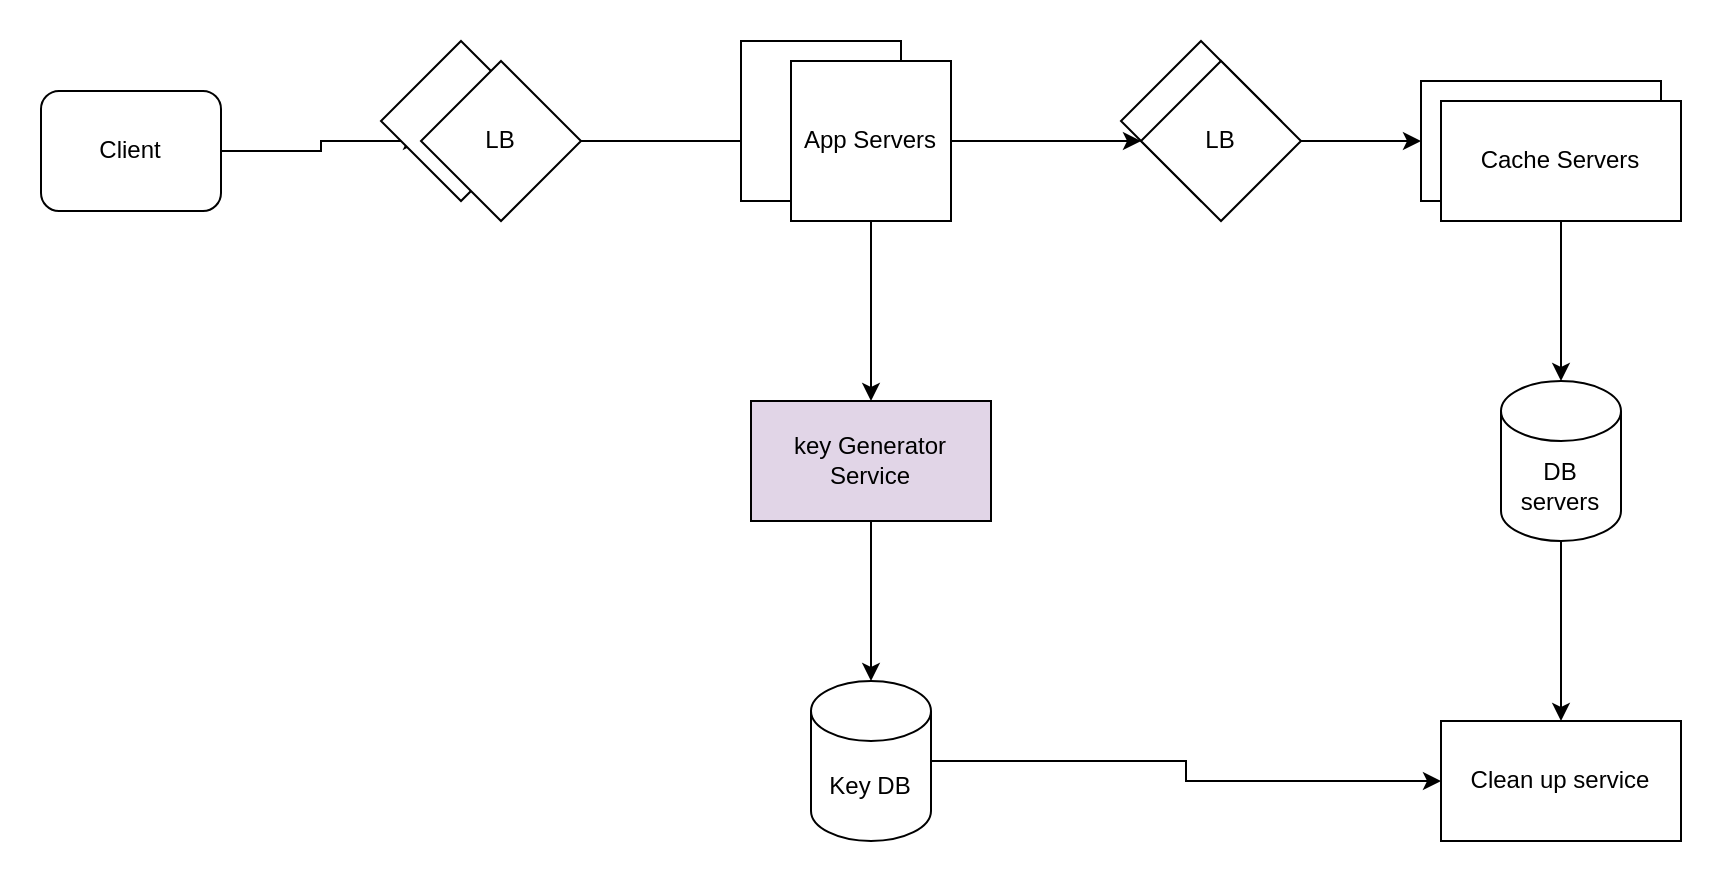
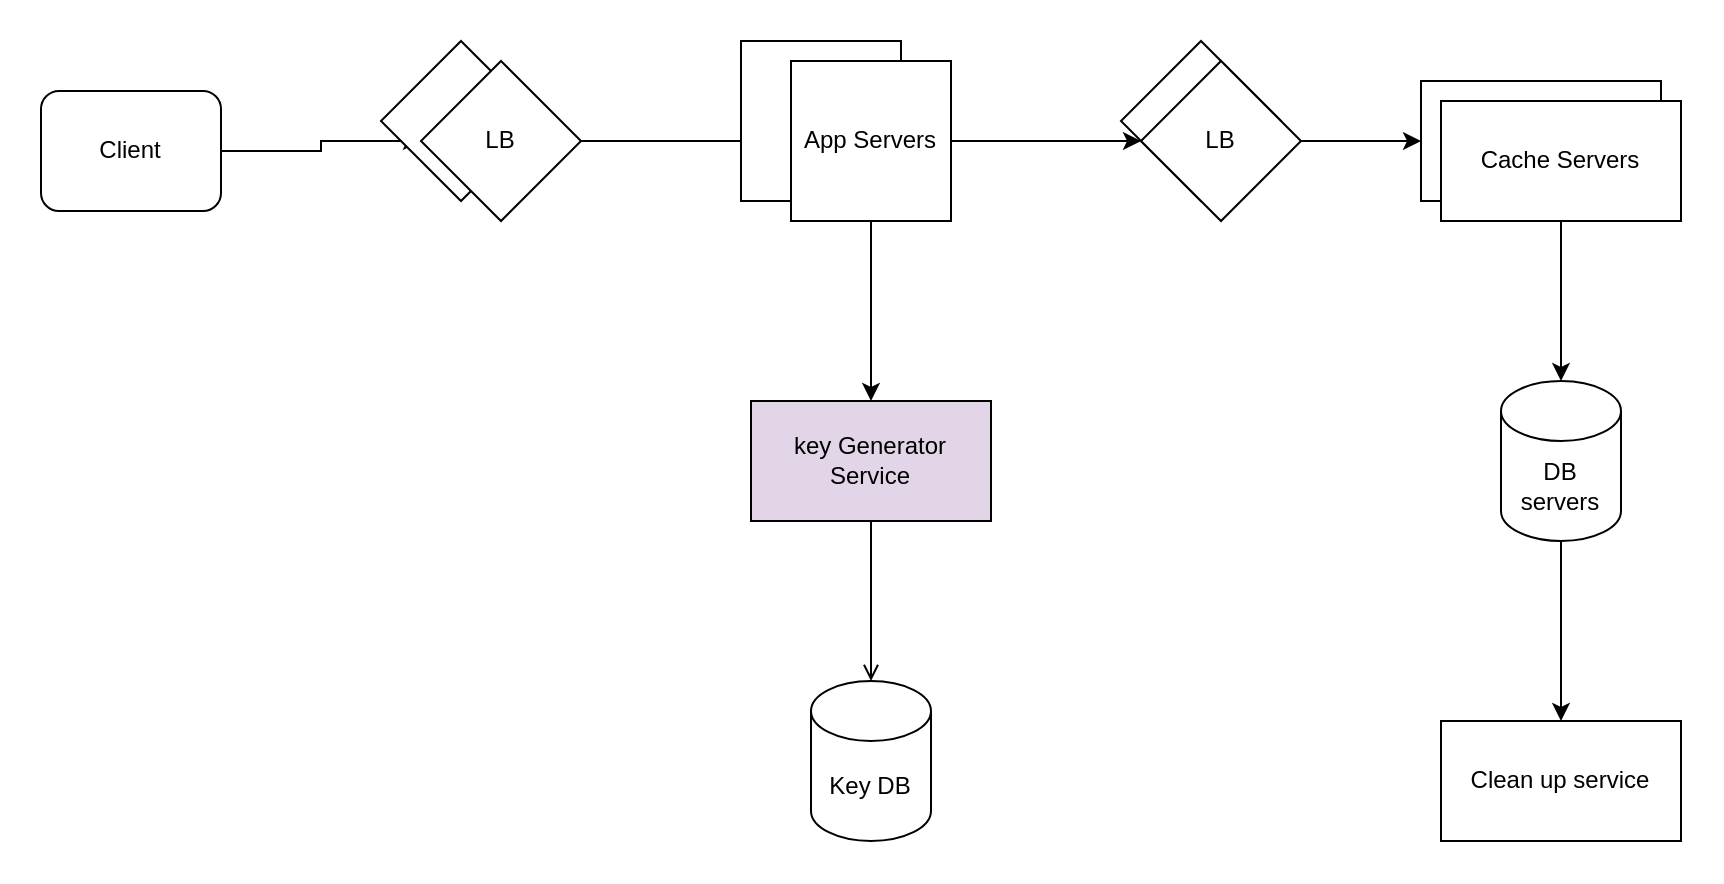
  <mxCell id="0" />
  <mxCell id="1" parent="0" />
  <mxCell id="2" value="" style="edgeStyle=orthogonalEdgeStyle;rounded=0;orthogonalLoop=1;jettySize=auto;html=1;" edge="1" parent="1" source="3" target="6"><mxGeometry relative="1" as="geometry" /></mxCell>
  <mxCell id="3" value="Client" style="rounded=1;whiteSpace=wrap;html=1;" vertex="1" parent="1"><mxGeometry x="20" y="45" width="90" height="60" as="geometry" /></mxCell>
  <mxCell id="4" value="" style="rhombus;whiteSpace=wrap;html=1;" vertex="1" parent="1"><mxGeometry x="190" y="20" width="80" height="80" as="geometry" /></mxCell>
  <mxCell id="5" value="" style="edgeStyle=orthogonalEdgeStyle;rounded=0;orthogonalLoop=1;jettySize=auto;html=1;" edge="1" parent="1" source="6" target="10"><mxGeometry relative="1" as="geometry" /></mxCell>
  <mxCell id="6" value="LB" style="rhombus;whiteSpace=wrap;html=1;" vertex="1" parent="1"><mxGeometry x="210" y="30" width="80" height="80" as="geometry" /></mxCell>
  <mxCell id="7" value="" style="whiteSpace=wrap;html=1;aspect=fixed;" vertex="1" parent="1"><mxGeometry x="370" y="20" width="80" height="80" as="geometry" /></mxCell>
  <mxCell id="8" value="" style="edgeStyle=orthogonalEdgeStyle;rounded=0;orthogonalLoop=1;jettySize=auto;html=1;" edge="1" parent="1" source="10" target="13"><mxGeometry relative="1" as="geometry" /></mxCell>
  <mxCell id="9" value="" style="edgeStyle=orthogonalEdgeStyle;rounded=0;orthogonalLoop=1;jettySize=auto;html=1;" edge="1" parent="1" source="10" target="20"><mxGeometry relative="1" as="geometry" /></mxCell>
  <mxCell id="10" value="App Servers" style="whiteSpace=wrap;html=1;aspect=fixed;" vertex="1" parent="1"><mxGeometry x="395" y="30" width="80" height="80" as="geometry" /></mxCell>
  <mxCell id="11" value="" style="rhombus;whiteSpace=wrap;html=1;" vertex="1" parent="1"><mxGeometry x="560" y="20" width="80" height="80" as="geometry" /></mxCell>
  <mxCell id="12" value="" style="edgeStyle=orthogonalEdgeStyle;rounded=0;orthogonalLoop=1;jettySize=auto;html=1;" edge="1" parent="1" source="13" target="16"><mxGeometry relative="1" as="geometry" /></mxCell>
  <mxCell id="13" value="LB" style="rhombus;whiteSpace=wrap;html=1;" vertex="1" parent="1"><mxGeometry x="570" y="30" width="80" height="80" as="geometry" /></mxCell>
  <mxCell id="14" value="" style="edgeStyle=orthogonalEdgeStyle;rounded=0;orthogonalLoop=1;jettySize=auto;html=1;" edge="1" parent="1" source="15"><mxGeometry relative="1" as="geometry"><mxPoint x="780" y="360" as="targetPoint" /></mxGeometry></mxCell>
  <mxCell id="15" value="DB servers" style="shape=cylinder3;whiteSpace=wrap;html=1;boundedLbl=1;backgroundOutline=1;size=15;" vertex="1" parent="1"><mxGeometry x="750" y="190" width="60" height="80" as="geometry" /></mxCell>
  <mxCell id="16" value="" style="whiteSpace=wrap;html=1;" vertex="1" parent="1"><mxGeometry x="710" y="40" width="120" height="60" as="geometry" /></mxCell>
  <mxCell id="17" value="" style="edgeStyle=orthogonalEdgeStyle;rounded=0;orthogonalLoop=1;jettySize=auto;html=1;" edge="1" parent="1" source="18" target="15"><mxGeometry relative="1" as="geometry" /></mxCell>
  <mxCell id="18" value="Cache Servers" style="whiteSpace=wrap;html=1;" vertex="1" parent="1"><mxGeometry x="720" y="50" width="120" height="60" as="geometry" /></mxCell>
- <mxCell id="19" value="" style="edgeStyle=orthogonalEdgeStyle;rounded=0;orthogonalLoop=1;jettySize=auto;html=1;" edge="1" parent="1" source="20" target="22"><mxGeometry relative="1" as="geometry" /></mxCell>
+ <mxCell id="19" value="" style="edgeStyle=orthogonalEdgeStyle;rounded=0;orthogonalLoop=1;jettySize=auto;html=1;endArrow=open;" edge="1" parent="1" source="20" target="22"><mxGeometry relative="1" as="geometry" /></mxCell>
  <mxCell id="20" value="key Generator Service" style="whiteSpace=wrap;html=1;fillColor=#e1d5e7;" vertex="1" parent="1"><mxGeometry x="375" y="200" width="120" height="60" as="geometry" /></mxCell>
- <mxCell id="21" value="" style="edgeStyle=orthogonalEdgeStyle;rounded=0;orthogonalLoop=1;jettySize=auto;html=1;" edge="1" parent="1" source="22" target="23"><mxGeometry relative="1" as="geometry" /></mxCell>
  <mxCell id="22" value="Key DB" style="shape=cylinder3;whiteSpace=wrap;html=1;boundedLbl=1;backgroundOutline=1;size=15;" vertex="1" parent="1"><mxGeometry x="405" y="340" width="60" height="80" as="geometry" /></mxCell>
  <mxCell id="23" value="Clean up service" style="whiteSpace=wrap;html=1;" vertex="1" parent="1"><mxGeometry x="720" y="360" width="120" height="60" as="geometry" /></mxCell>
